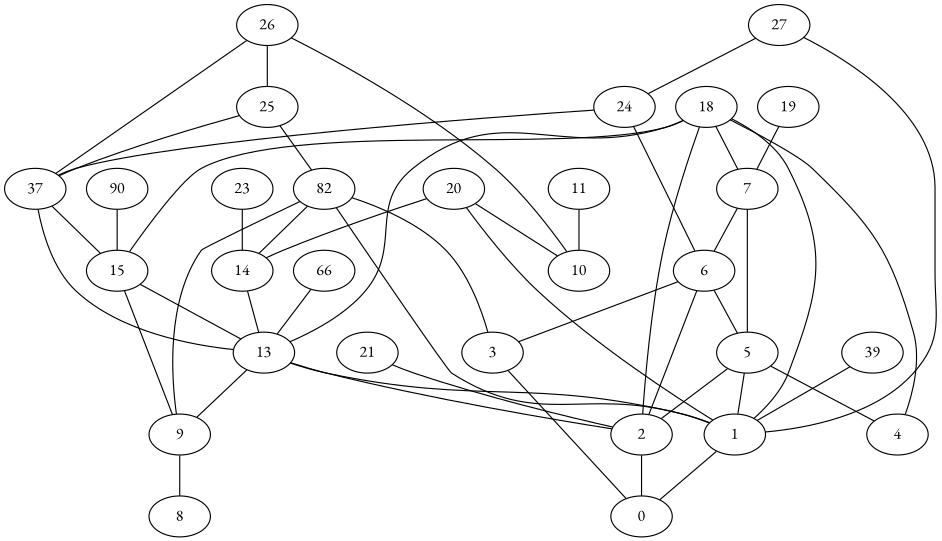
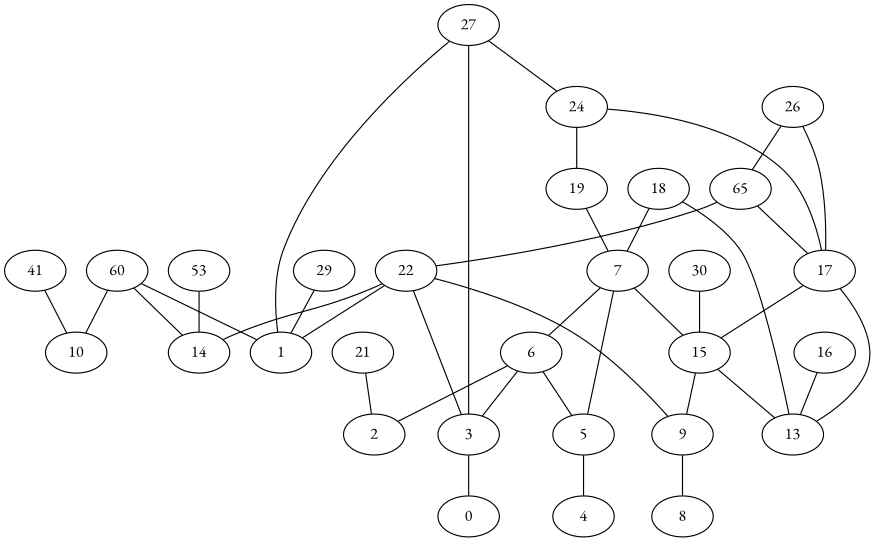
  graph {
    fontname="EB Garamond"
    node [fontname="EB Garamond"]
    edge [fontname="EB Garamond"]
    1
    0
    2
    3
    5
    4
    6
    7
    9
    8
-   11
+   11 [label=41]
    10
    13
    14
    15
-   16 [label=66]
-   17 [label=37]
+   16
+   17
    18
    19
-   20
+   20 [label=60]
    21
-   22 [label=82]
-   23
+   22
+   23 [label=53]
    24
-   25
+   25 [label=65]
    26
    27
-   29 [label=39]
-   30 [label=90]
-   1 -- 0
-   2 -- 0
+   29
+   30
    3 -- 0
-   5 -- 1
-   5 -- 2
    5 -- 4
    6 -- 2
    6 -- 3
    6 -- 5
    7 -- 5
    7 -- 6
    9 -- 8
    11 -- 10
-   13 -- 1
-   13 -- 2
-   13 -- 9
-   14 -- 13
    15 -- 9
    15 -- 13
    16 -- 13
    17 -- 13
    17 -- 15
-   18 -- 1
-   18 -- 2
-   18 -- 4
    18 -- 7
    18 -- 13
-   18 -- 15
+   7 -- 15
    19 -- 7
    20 -- 1
    20 -- 10
    20 -- 14
    21 -- 2
    22 -- 1
    22 -- 3
    22 -- 9
    22 -- 14
    23 -- 14
    24 -- 17
-   24 -- 6
+   24 -- 19
    25 -- 17
    25 -- 22
-   26 -- 10
    26 -- 17
    26 -- 25
    27 -- 1
+   27 -- 3
    27 -- 24
    29 -- 1
    30 -- 15
  }
